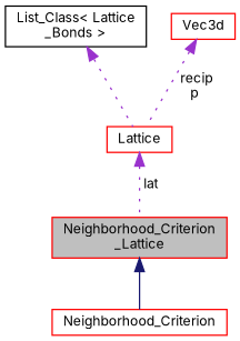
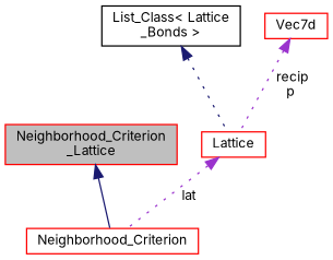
  digraph {
    fontname=Inter
    node [color=red fillcolor=white fontname=Inter fontsize=10 shape=record style=filled]
    edge [color=midnightblue dir=back fontname=Inter fontsize=10 labelfontname=Helvetica labelfontsize=10 style=dotted]
    n1 [fillcolor=grey75 fontcolor=black height=0.2 label="Neighborhood_Criterion\l_Lattice" width=0.4]
    n2 [height=0.2 label=Neighborhood_Criterion width=0.4]
    n3 [height=0.2 label=Lattice width=0.4]
    n4 [color=black height=0.2 label="List_Class\< Lattice\l_Bonds \>" width=0.4]
-   n5 [height=0.2 label=Vec3d width=0.4]
+   n5 [height=0.2 label=Vec7d width=0.4]
    n1 -> n2 [style=solid]
-   n3 -> n1 [color=darkorchid3 label=" lat"]
-   n4 -> n3 [color=darkorchid3]
+   n3 -> n2 [color=darkorchid3 label=" lat"]
+   n4 -> n3
    n5 -> n3 [color=darkorchid3 label=" recip\np"]
  }
